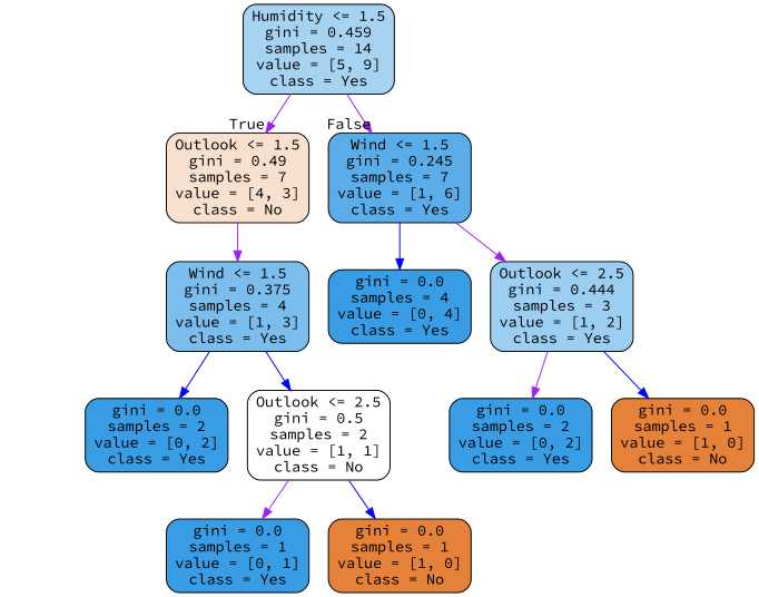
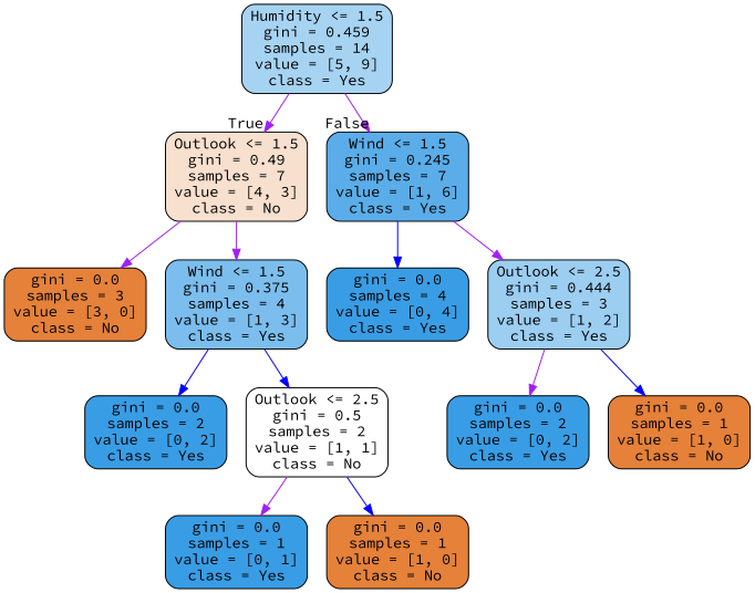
  digraph {
    fontname="Source Code Pro"
    node [color=black fillcolor="#399de5" fontname="Source Code Pro" shape=box style="filled, rounded"]
    edge [fontname="Source Code Pro" color=purple]
    n1 [fillcolor="#a7d3f3" label="Humidity <= 1.5\ngini = 0.459\nsamples = 14\nvalue = [5, 9]\nclass = Yes"]
    n2 [fillcolor="#f8e0ce" label="Outlook <= 1.5\ngini = 0.49\nsamples = 7\nvalue = [4, 3]\nclass = No"]
    n3 [fillcolor="#5aade9" label="Wind <= 1.5\ngini = 0.245\nsamples = 7\nvalue = [1, 6]\nclass = Yes"]
+   n4 [fillcolor="#e58139" label="gini = 0.0\nsamples = 3\nvalue = [3, 0]\nclass = No"]
    n5 [fillcolor="#7bbeee" label="Wind <= 1.5\ngini = 0.375\nsamples = 4\nvalue = [1, 3]\nclass = Yes"]
    n6 [label="gini = 0.0\nsamples = 2\nvalue = [0, 2]\nclass = Yes"]
    n7 [fillcolor="#ffffff" label="Outlook <= 2.5\ngini = 0.5\nsamples = 2\nvalue = [1, 1]\nclass = No"]
    n8 [label="gini = 0.0\nsamples = 1\nvalue = [0, 1]\nclass = Yes"]
    n9 [fillcolor="#e58139" label="gini = 0.0\nsamples = 1\nvalue = [1, 0]\nclass = No"]
    n10 [label="gini = 0.0\nsamples = 4\nvalue = [0, 4]\nclass = Yes"]
    n11 [fillcolor="#9ccef2" label="Outlook <= 2.5\ngini = 0.444\nsamples = 3\nvalue = [1, 2]\nclass = Yes"]
    n12 [label="gini = 0.0\nsamples = 2\nvalue = [0, 2]\nclass = Yes"]
    n13 [fillcolor="#e58139" label="gini = 0.0\nsamples = 1\nvalue = [1, 0]\nclass = No"]
    n1 -> n2 [headlabel=True labelangle=45 labeldistance=2.5]
    n1 -> n3 [headlabel=False labelangle=-45 labeldistance=2.5]
+   n2 -> n4
    n2 -> n5
    n3 -> n10 [color=blue]
    n3 -> n11
    n5 -> n6 [color=blue]
    n5 -> n7 [color=blue]
    n7 -> n8
    n7 -> n9 [color=blue]
    n11 -> n12
    n11 -> n13 [color=blue]
  }
